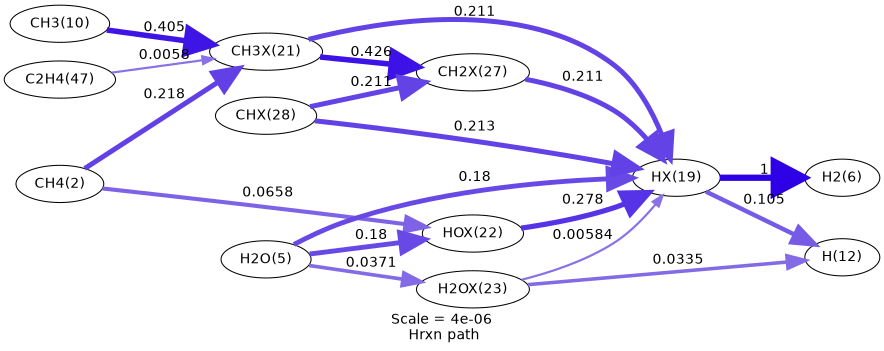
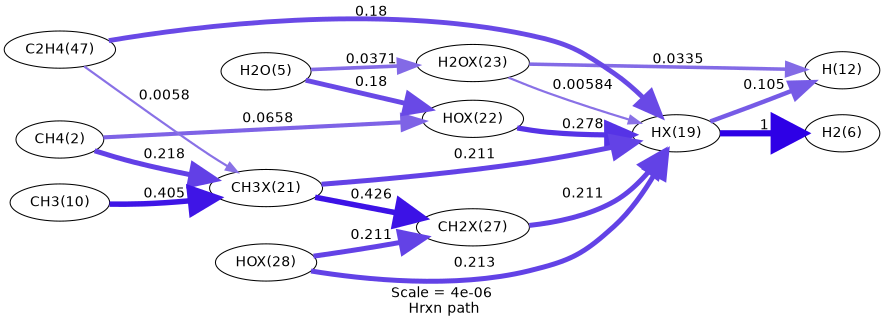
  digraph {
    fontname=Helvetica
    label="Scale = 4e-06\l Hrxn path"
    rankdir=LR
    node [fontname=Helvetica]
    edge [arrowsize=2.41 color="0.7, 0.711, 0.9" fontname=Helvetica penwidth=4.82]
    n1 [label="CH4(2)"]
    n2 [label="HOX(22)"]
    n3 [label="CH3X(21)"]
    n4 [label="HX(19)"]
    n5 [label="H2(6)"]
    n6 [label="H(12)"]
    n7 [label="CH2X(27)"]
    n8 [label="H2O(5)"]
    n9 [label="H2OX(23)"]
-   n10 [label="CHX(28)"]
+   n10 [label="HOX(28)"]
    n11 [label="CH3(10)"]
    n12 [label="C2H4(47)"]
    n1 -> n2 [arrowsize=1.97 color="0.7, 0.566, 0.9" label=" 0.0658" penwidth=3.95]
    n1 -> n3 [arrowsize=2.42 color="0.7, 0.718, 0.9" label=" 0.218" penwidth=4.85]
    n2 -> n4 [arrowsize=2.52 color="0.7, 0.778, 0.9" label=" 0.278" penwidth=5.03]
    n3 -> n4 [label=" 0.211"]
    n3 -> n7 [arrowsize=2.67 color="0.7, 0.921, 0.9" label=" 0.426" penwidth=5.35]
    n4 -> n5 [arrowsize=3 color="0.7, 1.5, 0.9" label=" 1" penwidth=6]
    n4 -> n6 [arrowsize=2.15 color="0.7, 0.605, 0.9" label=" 0.105" penwidth=4.3]
    n7 -> n4 [label=" 0.211"]
    n8 -> n2 [arrowsize=2.35 color="0.7, 0.68, 0.9" label=" 0.18" penwidth=4.71]
-   n8 -> n4 [arrowsize=2.35 color="0.7, 0.68, 0.9" label=" 0.18" penwidth=4.71]
+   n12 -> n4 [arrowsize=2.35 color="0.7, 0.68, 0.9" label=" 0.18" penwidth=4.71]
    n8 -> n9 [arrowsize=1.76 color="0.7, 0.537, 0.9" label=" 0.0371" penwidth=3.51]
    n9 -> n4 [arrowsize=1.06 color="0.7, 0.506, 0.9" label=" 0.00584" penwidth=2.12]
    n9 -> n6 [arrowsize=1.72 color="0.7, 0.534, 0.9" label=" 0.0335" penwidth=3.44]
    n10 -> n4 [arrowsize=2.42 color="0.7, 0.713, 0.9" label=" 0.213" penwidth=4.83]
    n10 -> n7 [label=" 0.211"]
    n11 -> n3 [arrowsize=2.66 color="0.7, 0.905, 0.9" label=" 0.405" penwidth=5.32]
    n12 -> n3 [arrowsize=1.06 color="0.7, 0.506, 0.9" label=" 0.0058" penwidth=2.11]
  }
